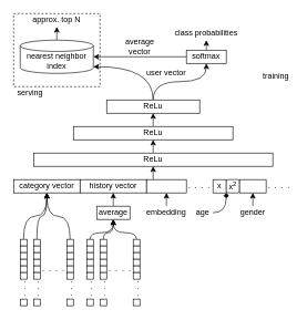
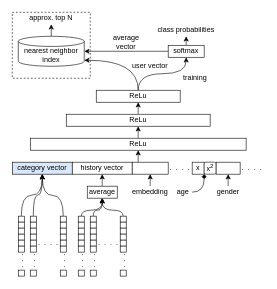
  <mxCell id="0" />
  <mxCell id="1" parent="0" />
  <mxCell id="2" value="" style="rounded=0;whiteSpace=wrap;html=1;dashed=1;" parent="1" vertex="1"><mxGeometry x="20" y="20" width="130" height="110" as="geometry" /></mxCell>
  <mxCell id="3" value="x" style="rounded=0;whiteSpace=wrap;html=1;" parent="1" vertex="1"><mxGeometry x="320" y="270" width="20" height="20" as="geometry" /></mxCell>
  <mxCell id="4" value="x&lt;sup&gt;2&lt;/sup&gt;" style="whiteSpace=wrap;html=1;rounded=1;" parent="1" vertex="1"><mxGeometry x="340" y="270" width="20" height="20" as="geometry" /></mxCell>
  <mxCell id="5" value="" style="rounded=0;whiteSpace=wrap;html=1;" parent="1" vertex="1"><mxGeometry x="360" y="270" width="40" height="20" as="geometry" /></mxCell>
- <mxCell id="6" value="category vector" style="rounded=0;whiteSpace=wrap;html=1;" parent="1" vertex="1"><mxGeometry x="20" y="270" width="100" height="20" as="geometry" /></mxCell>
+ <mxCell id="6" value="category vector" style="rounded=0;whiteSpace=wrap;html=1;fillColor=#dae8fc;" parent="1" vertex="1"><mxGeometry x="20" y="270" width="100" height="20" as="geometry" /></mxCell>
  <mxCell id="7" style="edgeStyle=orthogonalEdgeStyle;curved=1;html=1;" parent="1" source="8" target="6" edge="1"><mxGeometry relative="1" as="geometry" /></mxCell>
  <mxCell id="8" value="" style="rounded=0;whiteSpace=wrap;html=1;" parent="1" vertex="1"><mxGeometry x="30" y="360" width="10" height="10" as="geometry" /></mxCell>
  <mxCell id="9" value="" style="rounded=0;whiteSpace=wrap;html=1;" parent="1" vertex="1"><mxGeometry x="30" y="370" width="10" height="10" as="geometry" /></mxCell>
  <mxCell id="10" value="" style="rounded=0;whiteSpace=wrap;html=1;" parent="1" vertex="1"><mxGeometry x="30" y="380" width="10" height="10" as="geometry" /></mxCell>
  <mxCell id="11" value="" style="rounded=0;whiteSpace=wrap;html=1;" parent="1" vertex="1"><mxGeometry x="30" y="390" width="10" height="10" as="geometry" /></mxCell>
  <mxCell id="12" value="" style="rounded=0;whiteSpace=wrap;html=1;" parent="1" vertex="1"><mxGeometry x="30" y="400" width="10" height="10" as="geometry" /></mxCell>
  <mxCell id="13" value="" style="rounded=0;whiteSpace=wrap;html=1;" parent="1" vertex="1"><mxGeometry x="30" y="410" width="10" height="10" as="geometry" /></mxCell>
  <mxCell id="14" value="" style="rounded=0;whiteSpace=wrap;html=1;" parent="1" vertex="1"><mxGeometry x="30" y="450" width="10" height="10" as="geometry" /></mxCell>
  <mxCell id="15" value="." style="text;html=1;strokeColor=none;fillColor=none;align=center;verticalAlign=middle;whiteSpace=wrap;rounded=0;rotation=-90;" parent="1" vertex="1"><mxGeometry x="30" y="420" width="10" height="10" as="geometry" /></mxCell>
  <mxCell id="16" value="." style="text;html=1;strokeColor=none;fillColor=none;align=center;verticalAlign=middle;whiteSpace=wrap;rounded=0;rotation=-90;" parent="1" vertex="1"><mxGeometry x="30" y="430" width="10" height="10" as="geometry" /></mxCell>
  <mxCell id="17" value="." style="text;html=1;strokeColor=none;fillColor=none;align=center;verticalAlign=middle;whiteSpace=wrap;rounded=0;rotation=-90;" parent="1" vertex="1"><mxGeometry x="30" y="440" width="10" height="10" as="geometry" /></mxCell>
  <mxCell id="18" style="edgeStyle=orthogonalEdgeStyle;curved=1;html=1;exitX=0.5;exitY=0;exitDx=0;exitDy=0;" parent="1" source="19" edge="1"><mxGeometry relative="1" as="geometry"><mxPoint x="70" y="290" as="targetPoint" /></mxGeometry></mxCell>
  <mxCell id="19" value="" style="rounded=0;whiteSpace=wrap;html=1;" parent="1" vertex="1"><mxGeometry x="100" y="360" width="10" height="10" as="geometry" /></mxCell>
  <mxCell id="20" value="" style="rounded=0;whiteSpace=wrap;html=1;" parent="1" vertex="1"><mxGeometry x="100" y="370" width="10" height="10" as="geometry" /></mxCell>
  <mxCell id="21" value="" style="rounded=0;whiteSpace=wrap;html=1;" parent="1" vertex="1"><mxGeometry x="100" y="380" width="10" height="10" as="geometry" /></mxCell>
  <mxCell id="22" value="" style="rounded=0;whiteSpace=wrap;html=1;" parent="1" vertex="1"><mxGeometry x="100" y="390" width="10" height="10" as="geometry" /></mxCell>
  <mxCell id="23" value="" style="rounded=0;whiteSpace=wrap;html=1;" parent="1" vertex="1"><mxGeometry x="100" y="400" width="10" height="10" as="geometry" /></mxCell>
  <mxCell id="24" value="" style="rounded=0;whiteSpace=wrap;html=1;" parent="1" vertex="1"><mxGeometry x="100" y="410" width="10" height="10" as="geometry" /></mxCell>
  <mxCell id="25" value="" style="rounded=0;whiteSpace=wrap;html=1;" parent="1" vertex="1"><mxGeometry x="100" y="450" width="10" height="10" as="geometry" /></mxCell>
  <mxCell id="26" value="." style="text;html=1;strokeColor=none;fillColor=none;align=center;verticalAlign=middle;whiteSpace=wrap;rounded=0;rotation=-90;" parent="1" vertex="1"><mxGeometry x="100" y="420" width="10" height="10" as="geometry" /></mxCell>
  <mxCell id="27" value="." style="text;html=1;strokeColor=none;fillColor=none;align=center;verticalAlign=middle;whiteSpace=wrap;rounded=0;rotation=-90;" parent="1" vertex="1"><mxGeometry x="100" y="430" width="10" height="10" as="geometry" /></mxCell>
  <mxCell id="28" value="." style="text;html=1;strokeColor=none;fillColor=none;align=center;verticalAlign=middle;whiteSpace=wrap;rounded=0;rotation=-90;" parent="1" vertex="1"><mxGeometry x="100" y="440" width="10" height="10" as="geometry" /></mxCell>
  <mxCell id="29" style="edgeStyle=orthogonalEdgeStyle;curved=1;html=1;exitX=0.5;exitY=0;exitDx=0;exitDy=0;entryX=0.5;entryY=1;entryDx=0;entryDy=0;" parent="1" source="30" target="6" edge="1"><mxGeometry relative="1" as="geometry" /></mxCell>
  <mxCell id="30" value="" style="rounded=0;whiteSpace=wrap;html=1;" parent="1" vertex="1"><mxGeometry x="50" y="360" width="10" height="10" as="geometry" /></mxCell>
  <mxCell id="31" value="" style="rounded=0;whiteSpace=wrap;html=1;" parent="1" vertex="1"><mxGeometry x="50" y="370" width="10" height="10" as="geometry" /></mxCell>
  <mxCell id="32" value="" style="rounded=0;whiteSpace=wrap;html=1;" parent="1" vertex="1"><mxGeometry x="50" y="380" width="10" height="10" as="geometry" /></mxCell>
  <mxCell id="33" value="" style="rounded=0;whiteSpace=wrap;html=1;" parent="1" vertex="1"><mxGeometry x="50" y="390" width="10" height="10" as="geometry" /></mxCell>
  <mxCell id="34" value="" style="rounded=0;whiteSpace=wrap;html=1;" parent="1" vertex="1"><mxGeometry x="50" y="400" width="10" height="10" as="geometry" /></mxCell>
  <mxCell id="35" value="" style="rounded=0;whiteSpace=wrap;html=1;" parent="1" vertex="1"><mxGeometry x="50" y="410" width="10" height="10" as="geometry" /></mxCell>
  <mxCell id="36" value="" style="rounded=0;whiteSpace=wrap;html=1;" parent="1" vertex="1"><mxGeometry x="50" y="450" width="10" height="10" as="geometry" /></mxCell>
  <mxCell id="37" value="." style="text;html=1;strokeColor=none;fillColor=none;align=center;verticalAlign=middle;whiteSpace=wrap;rounded=0;rotation=-90;" parent="1" vertex="1"><mxGeometry x="50" y="420" width="10" height="10" as="geometry" /></mxCell>
  <mxCell id="38" value="." style="text;html=1;strokeColor=none;fillColor=none;align=center;verticalAlign=middle;whiteSpace=wrap;rounded=0;rotation=-90;" parent="1" vertex="1"><mxGeometry x="50" y="430" width="10" height="10" as="geometry" /></mxCell>
  <mxCell id="39" value="." style="text;html=1;strokeColor=none;fillColor=none;align=center;verticalAlign=middle;whiteSpace=wrap;rounded=0;rotation=-90;" parent="1" vertex="1"><mxGeometry x="50" y="440" width="10" height="10" as="geometry" /></mxCell>
  <mxCell id="40" value="." style="text;html=1;strokeColor=none;fillColor=none;align=center;verticalAlign=middle;whiteSpace=wrap;rounded=0;rotation=0;" parent="1" vertex="1"><mxGeometry x="70" y="400" width="10" height="10" as="geometry" /></mxCell>
  <mxCell id="41" value="." style="text;html=1;strokeColor=none;fillColor=none;align=center;verticalAlign=middle;whiteSpace=wrap;rounded=0;rotation=0;" parent="1" vertex="1"><mxGeometry x="80" y="400" width="10" height="10" as="geometry" /></mxCell>
  <mxCell id="42" value="." style="text;html=1;strokeColor=none;fillColor=none;align=center;verticalAlign=middle;whiteSpace=wrap;rounded=0;rotation=0;" parent="1" vertex="1"><mxGeometry x="90" y="400" width="10" height="10" as="geometry" /></mxCell>
  <mxCell id="43" value="." style="text;html=1;strokeColor=none;fillColor=none;align=center;verticalAlign=middle;whiteSpace=wrap;rounded=0;rotation=0;" parent="1" vertex="1"><mxGeometry x="60" y="400" width="10" height="10" as="geometry" /></mxCell>
  <mxCell id="44" style="edgeStyle=orthogonalEdgeStyle;curved=1;html=1;entryX=0;entryY=1;entryDx=0;entryDy=0;exitX=1;exitY=0.5;exitDx=0;exitDy=0;endArrow=diamond;" parent="1" source="45" target="4" edge="1"><mxGeometry relative="1" as="geometry"><Array as="points"><mxPoint x="340" y="320" /></Array></mxGeometry></mxCell>
  <mxCell id="45" value="age" style="text;html=1;strokeColor=none;fillColor=none;align=center;verticalAlign=middle;whiteSpace=wrap;rounded=0;" parent="1" vertex="1"><mxGeometry x="290" y="310" width="30" height="20" as="geometry" /></mxCell>
  <mxCell id="46" style="edgeStyle=orthogonalEdgeStyle;curved=1;html=1;entryX=0.5;entryY=1;entryDx=0;entryDy=0;" parent="1" source="47" target="5" edge="1"><mxGeometry relative="1" as="geometry" /></mxCell>
  <mxCell id="47" value="gender" style="text;html=1;strokeColor=none;fillColor=none;align=center;verticalAlign=middle;whiteSpace=wrap;rounded=0;" parent="1" vertex="1"><mxGeometry x="350" y="310" width="60" height="20" as="geometry" /></mxCell>
  <mxCell id="48" value="history vector" style="rounded=0;whiteSpace=wrap;html=1;" parent="1" vertex="1"><mxGeometry x="120" y="270" width="100" height="20" as="geometry" /></mxCell>
  <mxCell id="49" style="edgeStyle=orthogonalEdgeStyle;curved=1;html=1;" parent="1" source="50" target="87" edge="1"><mxGeometry relative="1" as="geometry"><mxPoint x="170" y="340" as="targetPoint" /><Array as="points"><mxPoint x="135" y="350" /><mxPoint x="170" y="350" /></Array></mxGeometry></mxCell>
  <mxCell id="50" value="" style="rounded=0;whiteSpace=wrap;html=1;" parent="1" vertex="1"><mxGeometry x="130" y="360" width="10" height="10" as="geometry" /></mxCell>
  <mxCell id="51" value="" style="rounded=0;whiteSpace=wrap;html=1;" parent="1" vertex="1"><mxGeometry x="130" y="370" width="10" height="10" as="geometry" /></mxCell>
  <mxCell id="52" value="" style="rounded=0;whiteSpace=wrap;html=1;" parent="1" vertex="1"><mxGeometry x="130" y="380" width="10" height="10" as="geometry" /></mxCell>
  <mxCell id="53" value="" style="rounded=0;whiteSpace=wrap;html=1;" parent="1" vertex="1"><mxGeometry x="130" y="390" width="10" height="10" as="geometry" /></mxCell>
  <mxCell id="54" value="" style="rounded=0;whiteSpace=wrap;html=1;" parent="1" vertex="1"><mxGeometry x="130" y="400" width="10" height="10" as="geometry" /></mxCell>
  <mxCell id="55" value="" style="rounded=0;whiteSpace=wrap;html=1;" parent="1" vertex="1"><mxGeometry x="130" y="410" width="10" height="10" as="geometry" /></mxCell>
  <mxCell id="56" value="" style="rounded=0;whiteSpace=wrap;html=1;" parent="1" vertex="1"><mxGeometry x="130" y="450" width="10" height="10" as="geometry" /></mxCell>
  <mxCell id="57" value="." style="text;html=1;strokeColor=none;fillColor=none;align=center;verticalAlign=middle;whiteSpace=wrap;rounded=0;rotation=-90;" parent="1" vertex="1"><mxGeometry x="130" y="420" width="10" height="10" as="geometry" /></mxCell>
  <mxCell id="58" value="." style="text;html=1;strokeColor=none;fillColor=none;align=center;verticalAlign=middle;whiteSpace=wrap;rounded=0;rotation=-90;" parent="1" vertex="1"><mxGeometry x="130" y="430" width="10" height="10" as="geometry" /></mxCell>
  <mxCell id="59" value="." style="text;html=1;strokeColor=none;fillColor=none;align=center;verticalAlign=middle;whiteSpace=wrap;rounded=0;rotation=-90;" parent="1" vertex="1"><mxGeometry x="130" y="440" width="10" height="10" as="geometry" /></mxCell>
  <mxCell id="60" style="edgeStyle=orthogonalEdgeStyle;curved=1;html=1;entryX=0.5;entryY=1;entryDx=0;entryDy=0;" parent="1" source="61" target="87" edge="1"><mxGeometry relative="1" as="geometry"><Array as="points"><mxPoint x="205" y="350" /><mxPoint x="170" y="350" /></Array></mxGeometry></mxCell>
  <mxCell id="61" value="" style="rounded=0;whiteSpace=wrap;html=1;" parent="1" vertex="1"><mxGeometry x="200" y="360" width="10" height="10" as="geometry" /></mxCell>
  <mxCell id="62" value="" style="rounded=0;whiteSpace=wrap;html=1;" parent="1" vertex="1"><mxGeometry x="200" y="370" width="10" height="10" as="geometry" /></mxCell>
  <mxCell id="63" value="" style="rounded=0;whiteSpace=wrap;html=1;" parent="1" vertex="1"><mxGeometry x="200" y="380" width="10" height="10" as="geometry" /></mxCell>
  <mxCell id="64" value="" style="rounded=0;whiteSpace=wrap;html=1;" parent="1" vertex="1"><mxGeometry x="200" y="390" width="10" height="10" as="geometry" /></mxCell>
  <mxCell id="65" value="" style="rounded=0;whiteSpace=wrap;html=1;" parent="1" vertex="1"><mxGeometry x="200" y="400" width="10" height="10" as="geometry" /></mxCell>
  <mxCell id="66" value="" style="rounded=0;whiteSpace=wrap;html=1;" parent="1" vertex="1"><mxGeometry x="200" y="410" width="10" height="10" as="geometry" /></mxCell>
  <mxCell id="67" value="" style="rounded=0;whiteSpace=wrap;html=1;" parent="1" vertex="1"><mxGeometry x="200" y="450" width="10" height="10" as="geometry" /></mxCell>
  <mxCell id="68" value="." style="text;html=1;strokeColor=none;fillColor=none;align=center;verticalAlign=middle;whiteSpace=wrap;rounded=0;rotation=-90;" parent="1" vertex="1"><mxGeometry x="200" y="420" width="10" height="10" as="geometry" /></mxCell>
  <mxCell id="69" value="." style="text;html=1;strokeColor=none;fillColor=none;align=center;verticalAlign=middle;whiteSpace=wrap;rounded=0;rotation=-90;" parent="1" vertex="1"><mxGeometry x="200" y="430" width="10" height="10" as="geometry" /></mxCell>
  <mxCell id="70" value="." style="text;html=1;strokeColor=none;fillColor=none;align=center;verticalAlign=middle;whiteSpace=wrap;rounded=0;rotation=-90;" parent="1" vertex="1"><mxGeometry x="200" y="440" width="10" height="10" as="geometry" /></mxCell>
  <mxCell id="71" style="edgeStyle=orthogonalEdgeStyle;curved=1;html=1;entryX=0.5;entryY=1;entryDx=0;entryDy=0;" parent="1" source="72" target="87" edge="1"><mxGeometry relative="1" as="geometry"><Array as="points"><mxPoint x="155" y="350" /><mxPoint x="170" y="350" /></Array></mxGeometry></mxCell>
  <mxCell id="72" value="" style="rounded=0;whiteSpace=wrap;html=1;" parent="1" vertex="1"><mxGeometry x="150" y="360" width="10" height="10" as="geometry" /></mxCell>
  <mxCell id="73" value="" style="rounded=0;whiteSpace=wrap;html=1;" parent="1" vertex="1"><mxGeometry x="150" y="370" width="10" height="10" as="geometry" /></mxCell>
  <mxCell id="74" value="" style="rounded=0;whiteSpace=wrap;html=1;" parent="1" vertex="1"><mxGeometry x="150" y="380" width="10" height="10" as="geometry" /></mxCell>
  <mxCell id="75" value="" style="rounded=0;whiteSpace=wrap;html=1;" parent="1" vertex="1"><mxGeometry x="150" y="390" width="10" height="10" as="geometry" /></mxCell>
  <mxCell id="76" value="" style="rounded=0;whiteSpace=wrap;html=1;" parent="1" vertex="1"><mxGeometry x="150" y="400" width="10" height="10" as="geometry" /></mxCell>
  <mxCell id="77" value="" style="rounded=0;whiteSpace=wrap;html=1;" parent="1" vertex="1"><mxGeometry x="150" y="410" width="10" height="10" as="geometry" /></mxCell>
  <mxCell id="78" value="" style="rounded=0;whiteSpace=wrap;html=1;" parent="1" vertex="1"><mxGeometry x="150" y="450" width="10" height="10" as="geometry" /></mxCell>
  <mxCell id="79" value="." style="text;html=1;strokeColor=none;fillColor=none;align=center;verticalAlign=middle;whiteSpace=wrap;rounded=0;rotation=-90;" parent="1" vertex="1"><mxGeometry x="150" y="420" width="10" height="10" as="geometry" /></mxCell>
  <mxCell id="80" value="." style="text;html=1;strokeColor=none;fillColor=none;align=center;verticalAlign=middle;whiteSpace=wrap;rounded=0;rotation=-90;" parent="1" vertex="1"><mxGeometry x="150" y="430" width="10" height="10" as="geometry" /></mxCell>
  <mxCell id="81" value="." style="text;html=1;strokeColor=none;fillColor=none;align=center;verticalAlign=middle;whiteSpace=wrap;rounded=0;rotation=-90;" parent="1" vertex="1"><mxGeometry x="150" y="440" width="10" height="10" as="geometry" /></mxCell>
  <mxCell id="82" value="." style="text;html=1;strokeColor=none;fillColor=none;align=center;verticalAlign=middle;whiteSpace=wrap;rounded=0;rotation=0;" parent="1" vertex="1"><mxGeometry x="170" y="400" width="10" height="10" as="geometry" /></mxCell>
  <mxCell id="83" value="." style="text;html=1;strokeColor=none;fillColor=none;align=center;verticalAlign=middle;whiteSpace=wrap;rounded=0;rotation=0;" parent="1" vertex="1"><mxGeometry x="180" y="400" width="10" height="10" as="geometry" /></mxCell>
  <mxCell id="84" value="." style="text;html=1;strokeColor=none;fillColor=none;align=center;verticalAlign=middle;whiteSpace=wrap;rounded=0;rotation=0;" parent="1" vertex="1"><mxGeometry x="190" y="400" width="10" height="10" as="geometry" /></mxCell>
  <mxCell id="85" value="." style="text;html=1;strokeColor=none;fillColor=none;align=center;verticalAlign=middle;whiteSpace=wrap;rounded=0;rotation=0;" parent="1" vertex="1"><mxGeometry x="160" y="400" width="10" height="10" as="geometry" /></mxCell>
  <mxCell id="86" style="edgeStyle=orthogonalEdgeStyle;curved=1;html=1;exitX=0.5;exitY=0;exitDx=0;exitDy=0;" parent="1" source="87" target="48" edge="1"><mxGeometry relative="1" as="geometry" /></mxCell>
  <mxCell id="87" value="average" style="rounded=0;whiteSpace=wrap;html=1;" parent="1" vertex="1"><mxGeometry x="145" y="310" width="50" height="20" as="geometry" /></mxCell>
  <mxCell id="88" style="html=1;" parent="1" target="101" edge="1"><mxGeometry relative="1" as="geometry"><mxPoint x="230" y="270" as="sourcePoint" /></mxGeometry></mxCell>
  <mxCell id="89" value="" style="rounded=0;whiteSpace=wrap;html=1;" parent="1" vertex="1"><mxGeometry x="220" y="270" width="60" height="20" as="geometry" /></mxCell>
  <mxCell id="90" style="edgeStyle=orthogonalEdgeStyle;curved=1;html=1;entryX=0.5;entryY=1;entryDx=0;entryDy=0;" parent="1" source="91" target="89" edge="1"><mxGeometry relative="1" as="geometry" /></mxCell>
  <mxCell id="91" value="embedding" style="text;html=1;strokeColor=none;fillColor=none;align=center;verticalAlign=middle;whiteSpace=wrap;rounded=0;" parent="1" vertex="1"><mxGeometry x="235" y="310" width="30" height="20" as="geometry" /></mxCell>
  <mxCell id="92" value="." style="text;html=1;strokeColor=none;fillColor=none;align=center;verticalAlign=middle;whiteSpace=wrap;rounded=0;rotation=0;" parent="1" vertex="1"><mxGeometry x="280" y="275" width="10" height="10" as="geometry" /></mxCell>
  <mxCell id="93" value="." style="text;html=1;strokeColor=none;fillColor=none;align=center;verticalAlign=middle;whiteSpace=wrap;rounded=0;rotation=0;" parent="1" vertex="1"><mxGeometry x="290" y="275" width="10" height="10" as="geometry" /></mxCell>
  <mxCell id="94" value="." style="text;html=1;strokeColor=none;fillColor=none;align=center;verticalAlign=middle;whiteSpace=wrap;rounded=0;rotation=0;" parent="1" vertex="1"><mxGeometry x="300" y="275" width="10" height="10" as="geometry" /></mxCell>
  <mxCell id="95" value="." style="text;html=1;strokeColor=none;fillColor=none;align=center;verticalAlign=middle;whiteSpace=wrap;rounded=0;rotation=0;" parent="1" vertex="1"><mxGeometry x="310" y="275" width="10" height="10" as="geometry" /></mxCell>
  <mxCell id="96" value="." style="text;html=1;strokeColor=none;fillColor=none;align=center;verticalAlign=middle;whiteSpace=wrap;rounded=0;rotation=0;" parent="1" vertex="1"><mxGeometry x="400" y="275" width="10" height="10" as="geometry" /></mxCell>
  <mxCell id="97" value="." style="text;html=1;strokeColor=none;fillColor=none;align=center;verticalAlign=middle;whiteSpace=wrap;rounded=0;rotation=0;" parent="1" vertex="1"><mxGeometry x="410" y="275" width="10" height="10" as="geometry" /></mxCell>
  <mxCell id="98" value="." style="text;html=1;strokeColor=none;fillColor=none;align=center;verticalAlign=middle;whiteSpace=wrap;rounded=0;rotation=0;" parent="1" vertex="1"><mxGeometry x="420" y="275" width="10" height="10" as="geometry" /></mxCell>
  <mxCell id="99" value="." style="text;html=1;strokeColor=none;fillColor=none;align=center;verticalAlign=middle;whiteSpace=wrap;rounded=0;rotation=0;" parent="1" vertex="1"><mxGeometry x="430" y="275" width="10" height="10" as="geometry" /></mxCell>
  <mxCell id="100" style="edgeStyle=orthogonalEdgeStyle;curved=1;html=1;" parent="1" source="101" target="103" edge="1"><mxGeometry relative="1" as="geometry" /></mxCell>
  <mxCell id="101" value="ReLu" style="rounded=0;whiteSpace=wrap;html=1;" parent="1" vertex="1"><mxGeometry x="50" y="230" width="360" height="20" as="geometry" /></mxCell>
  <mxCell id="102" style="edgeStyle=orthogonalEdgeStyle;curved=1;html=1;" parent="1" source="103" target="106" edge="1"><mxGeometry relative="1" as="geometry" /></mxCell>
  <mxCell id="103" value="ReLu" style="rounded=0;whiteSpace=wrap;html=1;" parent="1" vertex="1"><mxGeometry x="110" y="190" width="240" height="20" as="geometry" /></mxCell>
  <mxCell id="104" style="edgeStyle=orthogonalEdgeStyle;html=1;curved=1;" parent="1" source="106" target="111" edge="1"><mxGeometry relative="1" as="geometry" /></mxCell>
  <mxCell id="105" style="edgeStyle=orthogonalEdgeStyle;curved=1;html=1;" parent="1" source="106" target="108" edge="1"><mxGeometry relative="1" as="geometry"><Array as="points"><mxPoint x="230" y="100" /><mxPoint x="85" y="100" /></Array></mxGeometry></mxCell>
  <mxCell id="106" value="ReLu" style="rounded=0;whiteSpace=wrap;html=1;" parent="1" vertex="1"><mxGeometry x="160" y="150" width="140" height="20" as="geometry" /></mxCell>
  <mxCell id="107" style="edgeStyle=orthogonalEdgeStyle;curved=1;html=1;" parent="1" source="108" edge="1"><mxGeometry relative="1" as="geometry"><mxPoint x="85" y="40" as="targetPoint" /></mxGeometry></mxCell>
  <mxCell id="108" value="nearest neighbor index" style="shape=cylinder3;whiteSpace=wrap;html=1;boundedLbl=1;backgroundOutline=1;size=8.476;" parent="1" vertex="1"><mxGeometry x="30" y="60" width="110" height="50" as="geometry" /></mxCell>
  <mxCell id="109" style="edgeStyle=none;html=1;" parent="1" source="111" target="108" edge="1"><mxGeometry relative="1" as="geometry" /></mxCell>
  <mxCell id="110" style="edgeStyle=orthogonalEdgeStyle;curved=1;html=1;" parent="1" source="111" edge="1"><mxGeometry relative="1" as="geometry"><mxPoint x="310" y="60" as="targetPoint" /></mxGeometry></mxCell>
  <mxCell id="111" value="softmax" style="rounded=0;whiteSpace=wrap;html=1;" parent="1" vertex="1"><mxGeometry x="280" y="75" width="60" height="20" as="geometry" /></mxCell>
  <mxCell id="112" value="class probabilities" style="text;html=1;strokeColor=none;fillColor=none;align=center;verticalAlign=middle;whiteSpace=wrap;rounded=0;" parent="1" vertex="1"><mxGeometry x="260" y="40" width="100" height="20" as="geometry" /></mxCell>
  <mxCell id="113" value="approx. top N" style="text;html=1;strokeColor=none;fillColor=none;align=center;verticalAlign=middle;whiteSpace=wrap;rounded=0;" parent="1" vertex="1"><mxGeometry x="40" y="20" width="90" height="20" as="geometry" /></mxCell>
- <mxCell id="114" value="serving" style="text;html=1;strokeColor=none;fillColor=none;align=center;verticalAlign=middle;whiteSpace=wrap;rounded=0;dashed=1;" parent="1" vertex="1"><mxGeometry x="20" y="130" width="50" height="20" as="geometry" /></mxCell>
  <mxCell id="115" value="user vector" style="text;html=1;strokeColor=none;fillColor=none;align=center;verticalAlign=middle;whiteSpace=wrap;rounded=0;dashed=1;" parent="1" vertex="1"><mxGeometry x="215" y="100" width="70" height="20" as="geometry" /></mxCell>
  <mxCell id="116" value="average vector" style="text;html=1;strokeColor=none;fillColor=none;align=center;verticalAlign=middle;whiteSpace=wrap;rounded=0;dashed=1;" parent="1" vertex="1"><mxGeometry x="170" y="60" width="80" height="20" as="geometry" /></mxCell>
- <mxCell id="117" value="training" style="text;html=1;strokeColor=none;fillColor=none;align=center;verticalAlign=middle;whiteSpace=wrap;rounded=0;dashed=1;" parent="1" vertex="1"><mxGeometry x="390" y="105" width="50" height="20" as="geometry" /></mxCell>
+ <mxCell id="117" value="training" style="text;html=1;strokeColor=none;fillColor=none;align=center;verticalAlign=middle;whiteSpace=wrap;rounded=0;dashed=1;" parent="1" vertex="1"><mxGeometry x="300" y="120" width="50" height="20" as="geometry" /></mxCell>
